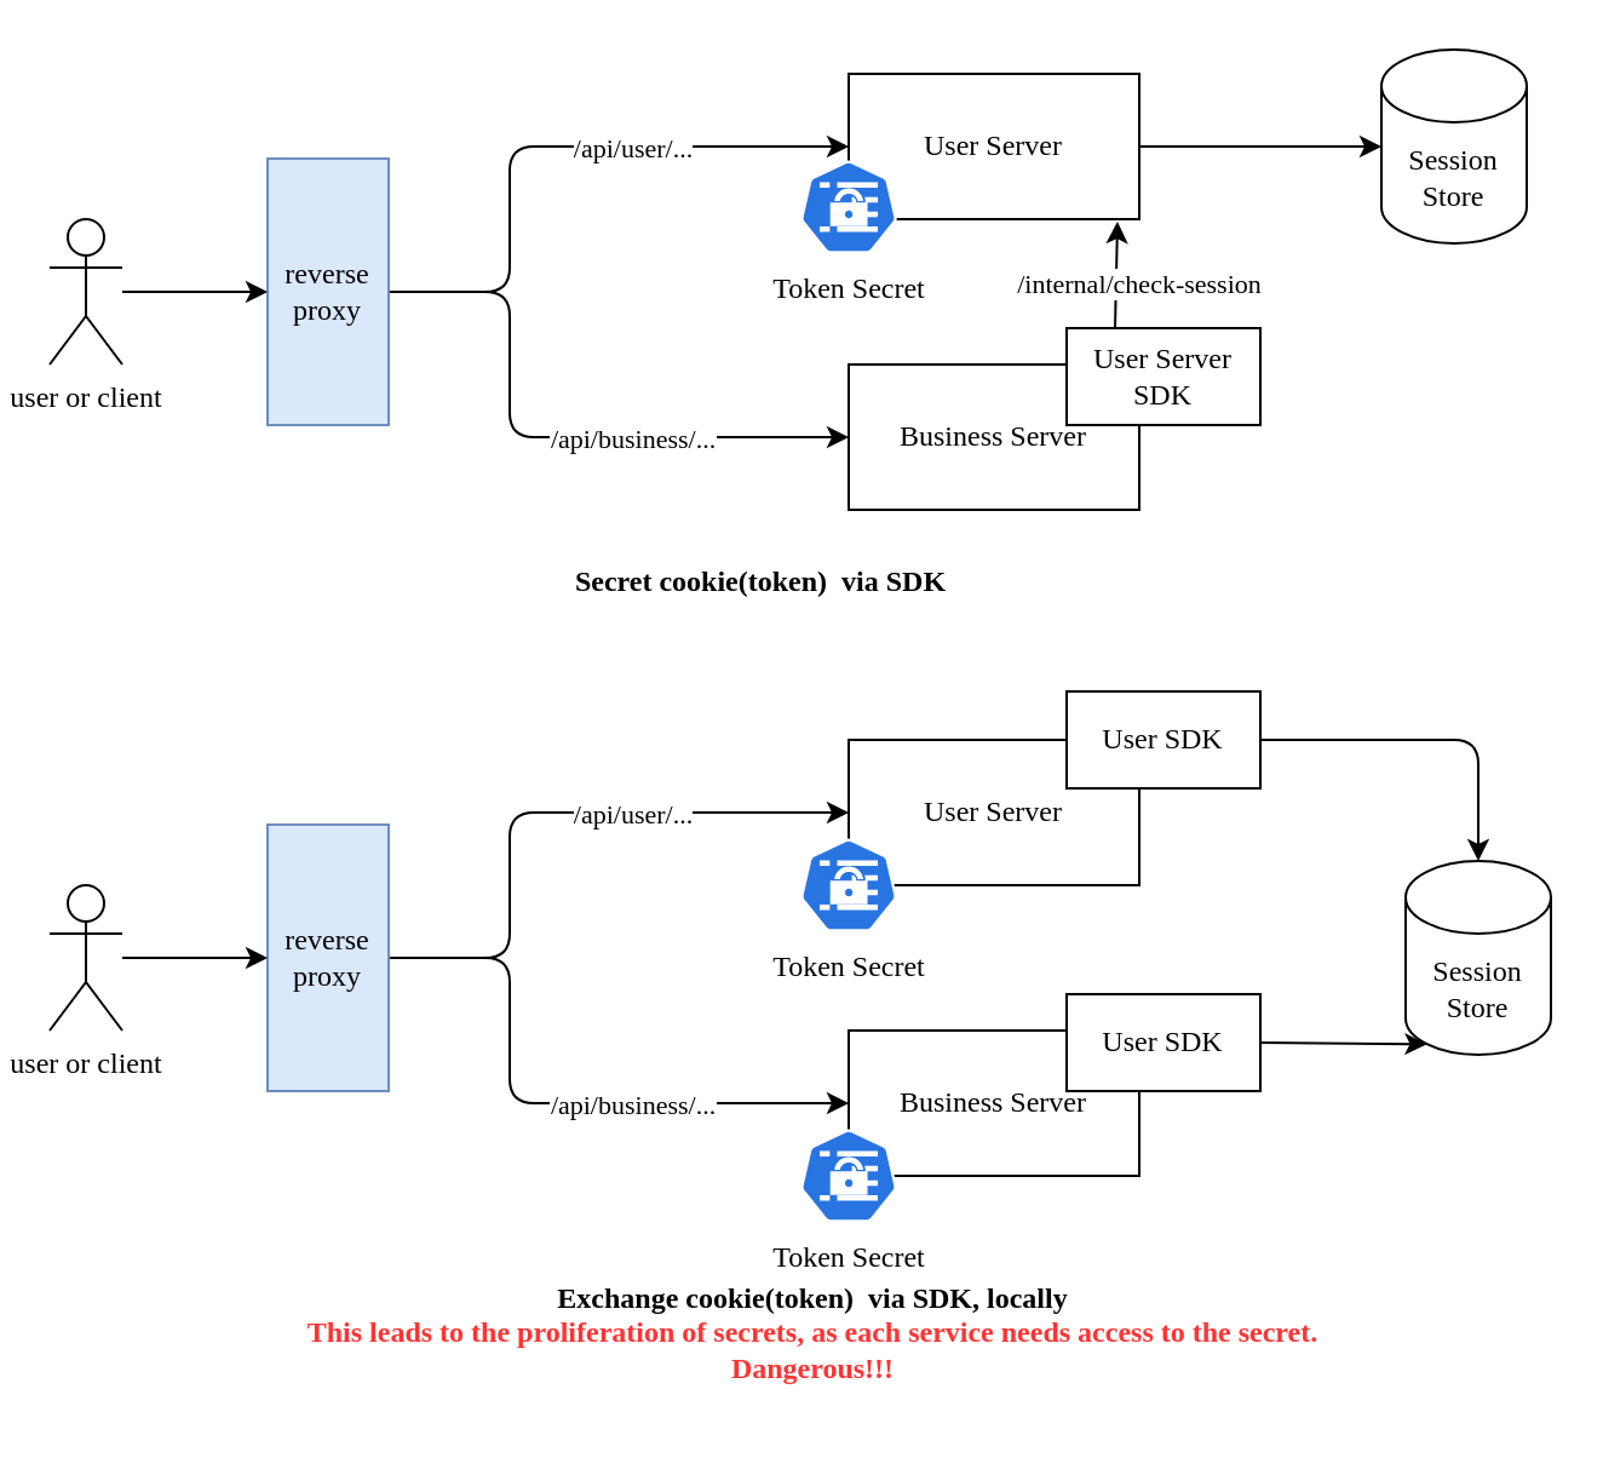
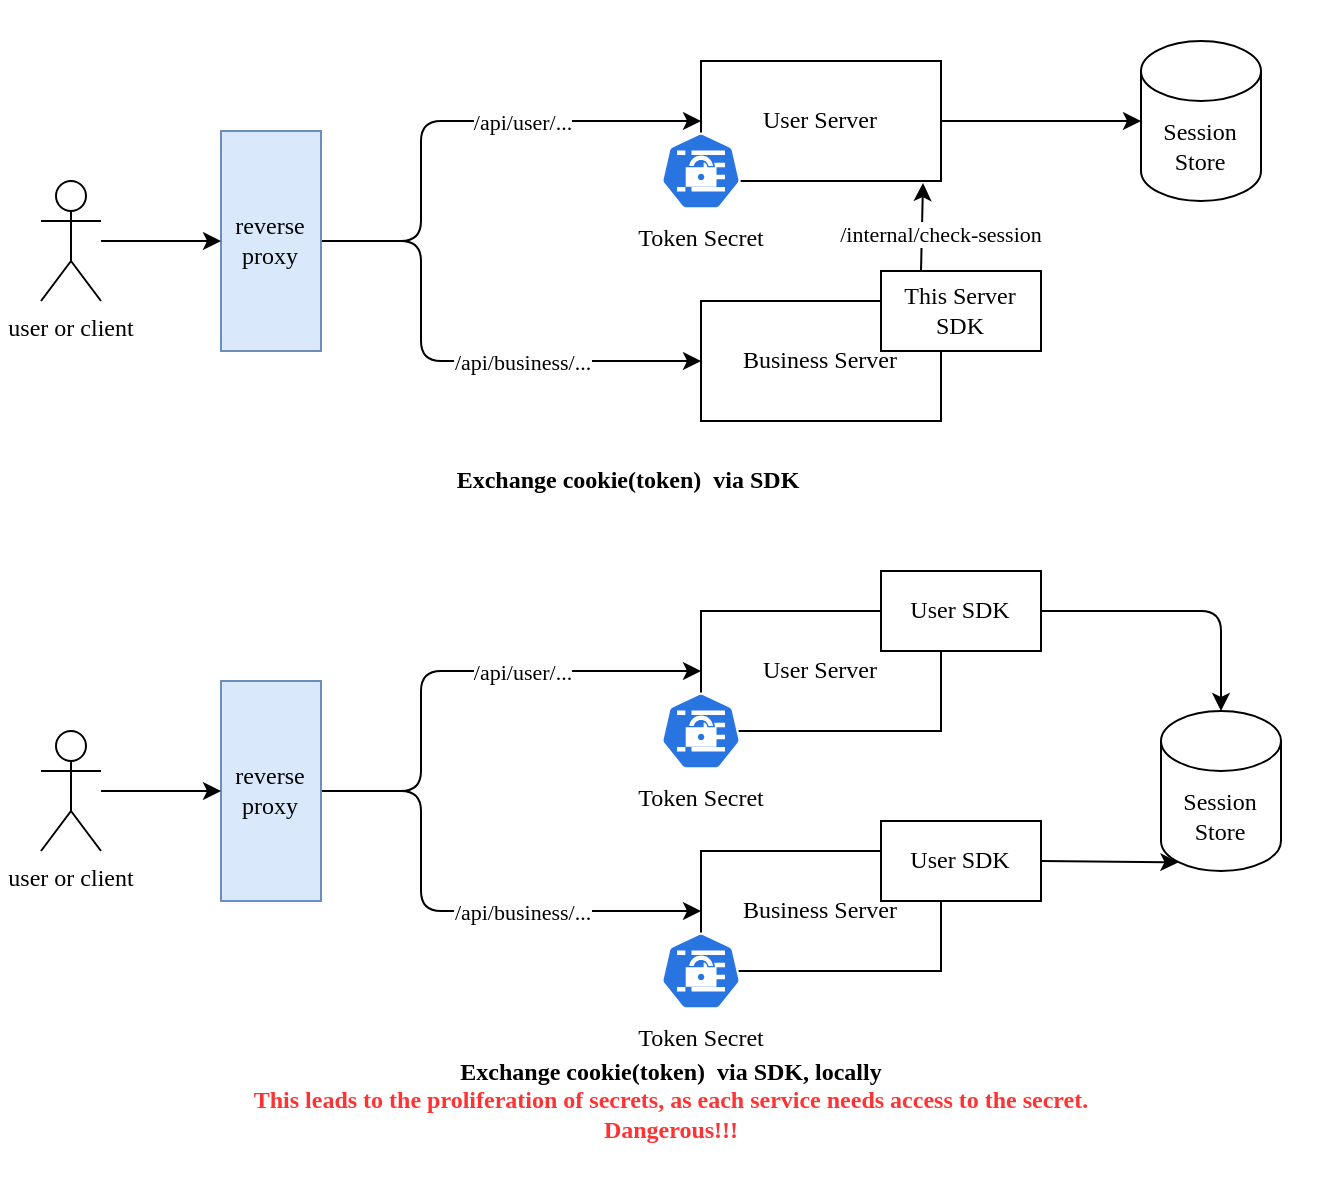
  <mxCell id="0" />
  <mxCell id="1" parent="0" />
  <mxCell id="2" style="edgeStyle=orthogonalEdgeStyle;html=1;exitX=1;exitY=0.5;exitDx=0;exitDy=0;entryX=0;entryY=0.5;entryDx=0;entryDy=0;fontFamily=Comic Sans MS;" parent="1" source="6" target="10" edge="1"><mxGeometry relative="1" as="geometry"><mxPoint x="240" y="65" as="targetPoint" /><Array as="points"><mxPoint x="210" y="120" /><mxPoint x="210" y="60" /></Array></mxGeometry></mxCell>
  <mxCell id="3" value="/api/user/..." style="edgeLabel;html=1;align=center;verticalAlign=middle;resizable=0;points=[];fontFamily=Comic Sans MS;" parent="2" vertex="1" connectable="0"><mxGeometry x="0.224" y="-2" relative="1" as="geometry"><mxPoint x="7" y="-2" as="offset" /></mxGeometry></mxCell>
  <mxCell id="4" style="edgeStyle=orthogonalEdgeStyle;html=1;exitX=1;exitY=0.5;exitDx=0;exitDy=0;entryX=0;entryY=0.5;entryDx=0;entryDy=0;fontFamily=Comic Sans MS;" parent="1" source="6" target="13" edge="1"><mxGeometry relative="1" as="geometry"><mxPoint x="220" y="215" as="targetPoint" /><Array as="points"><mxPoint x="210" y="120" /><mxPoint x="210" y="180" /></Array></mxGeometry></mxCell>
  <mxCell id="5" value="/api/business/..." style="edgeLabel;html=1;align=center;verticalAlign=middle;resizable=0;points=[];fontFamily=Comic Sans MS;" parent="4" vertex="1" connectable="0"><mxGeometry x="0.056" y="-1" relative="1" as="geometry"><mxPoint x="28" y="-1" as="offset" /></mxGeometry></mxCell>
  <mxCell id="6" value="reverse proxy" style="rounded=0;whiteSpace=wrap;html=1;fontFamily=Comic Sans MS;fillColor=#dae8fc;strokeColor=#6c8ebf;" parent="1" vertex="1"><mxGeometry x="110" y="65" width="50" height="110" as="geometry" /></mxCell>
  <mxCell id="7" value="" style="edgeStyle=none;html=1;fontFamily=Comic Sans MS;" parent="1" source="8" target="6" edge="1"><mxGeometry relative="1" as="geometry" /></mxCell>
  <mxCell id="8" value="user or client" style="shape=umlActor;verticalLabelPosition=bottom;verticalAlign=top;html=1;outlineConnect=0;fontFamily=Comic Sans MS;" parent="1" vertex="1"><mxGeometry x="20" y="90" width="30" height="60" as="geometry" /></mxCell>
  <mxCell id="9" value="" style="edgeStyle=none;html=1;fontFamily=Comic Sans MS;" edge="1" parent="1" source="10" target="31"><mxGeometry relative="1" as="geometry" /></mxCell>
  <mxCell id="10" value="User Server" style="rounded=0;whiteSpace=wrap;html=1;fontFamily=Comic Sans MS;" parent="1" vertex="1"><mxGeometry x="350" y="30" width="120" height="60" as="geometry" /></mxCell>
  <mxCell id="11" value="" style="edgeStyle=none;html=1;fontFamily=Comic Sans MS;exitX=0.25;exitY=0;exitDx=0;exitDy=0;entryX=0.925;entryY=1.017;entryDx=0;entryDy=0;entryPerimeter=0;" parent="1" source="14" target="10" edge="1"><mxGeometry relative="1" as="geometry" /></mxCell>
  <mxCell id="12" value="/internal/check-session" style="edgeLabel;html=1;align=center;verticalAlign=middle;resizable=0;points=[];fontFamily=Comic Sans MS;" parent="11" vertex="1" connectable="0"><mxGeometry x="0.433" y="-4" relative="1" as="geometry"><mxPoint x="5" y="13" as="offset" /></mxGeometry></mxCell>
  <mxCell id="13" value="Business Server" style="rounded=0;whiteSpace=wrap;html=1;fontFamily=Comic Sans MS;" parent="1" vertex="1"><mxGeometry x="350" y="150" width="120" height="60" as="geometry" /></mxCell>
- <mxCell id="14" value="User Server SDK" style="whiteSpace=wrap;html=1;fontFamily=Comic Sans MS;" vertex="1" parent="1"><mxGeometry x="440" y="135" width="80" height="40" as="geometry" /></mxCell>
- <mxCell id="15" value="Secret cookie(token)&amp;nbsp; via SDK&amp;nbsp;" style="text;html=1;align=center;verticalAlign=middle;resizable=0;points=[];autosize=1;strokeColor=none;fillColor=none;fontFamily=Comic Sans MS;fontStyle=1" vertex="1" parent="1"><mxGeometry x="205" y="225" width="220" height="30" as="geometry" /></mxCell>
+ <mxCell id="14" value="This Server SDK" style="whiteSpace=wrap;html=1;fontFamily=Comic Sans MS;" vertex="1" parent="1"><mxGeometry x="440" y="135" width="80" height="40" as="geometry" /></mxCell>
+ <mxCell id="15" value="Exchange cookie(token)&amp;nbsp; via SDK&amp;nbsp;" style="text;html=1;align=center;verticalAlign=middle;resizable=0;points=[];autosize=1;strokeColor=none;fillColor=none;fontFamily=Comic Sans MS;fontStyle=1" vertex="1" parent="1"><mxGeometry x="205" y="225" width="220" height="30" as="geometry" /></mxCell>
  <mxCell id="16" style="edgeStyle=orthogonalEdgeStyle;html=1;exitX=1;exitY=0.5;exitDx=0;exitDy=0;entryX=0;entryY=0.5;entryDx=0;entryDy=0;fontFamily=Comic Sans MS;" edge="1" parent="1" source="20" target="23"><mxGeometry relative="1" as="geometry"><mxPoint x="240" y="340" as="targetPoint" /><Array as="points"><mxPoint x="210" y="395" /><mxPoint x="210" y="335" /></Array></mxGeometry></mxCell>
  <mxCell id="17" value="/api/user/..." style="edgeLabel;html=1;align=center;verticalAlign=middle;resizable=0;points=[];fontFamily=Comic Sans MS;" vertex="1" connectable="0" parent="16"><mxGeometry x="0.224" y="-2" relative="1" as="geometry"><mxPoint x="7" y="-2" as="offset" /></mxGeometry></mxCell>
  <mxCell id="18" style="edgeStyle=orthogonalEdgeStyle;html=1;exitX=1;exitY=0.5;exitDx=0;exitDy=0;entryX=0;entryY=0.5;entryDx=0;entryDy=0;fontFamily=Comic Sans MS;" edge="1" parent="1" source="20" target="24"><mxGeometry relative="1" as="geometry"><mxPoint x="220" y="490" as="targetPoint" /><Array as="points"><mxPoint x="210" y="395" /><mxPoint x="210" y="455" /></Array></mxGeometry></mxCell>
  <mxCell id="19" value="/api/business/..." style="edgeLabel;html=1;align=center;verticalAlign=middle;resizable=0;points=[];fontFamily=Comic Sans MS;" vertex="1" connectable="0" parent="18"><mxGeometry x="0.056" y="-1" relative="1" as="geometry"><mxPoint x="28" y="-1" as="offset" /></mxGeometry></mxCell>
  <mxCell id="20" value="reverse proxy" style="rounded=0;whiteSpace=wrap;html=1;fontFamily=Comic Sans MS;fillColor=#dae8fc;strokeColor=#6c8ebf;" vertex="1" parent="1"><mxGeometry x="110" y="340" width="50" height="110" as="geometry" /></mxCell>
  <mxCell id="21" value="" style="edgeStyle=none;html=1;fontFamily=Comic Sans MS;" edge="1" parent="1" source="22" target="20"><mxGeometry relative="1" as="geometry" /></mxCell>
  <mxCell id="22" value="user or client" style="shape=umlActor;verticalLabelPosition=bottom;verticalAlign=top;html=1;outlineConnect=0;fontFamily=Comic Sans MS;" vertex="1" parent="1"><mxGeometry x="20" y="365" width="30" height="60" as="geometry" /></mxCell>
  <mxCell id="23" value="User Server" style="rounded=0;whiteSpace=wrap;html=1;fontFamily=Comic Sans MS;" vertex="1" parent="1"><mxGeometry x="350" y="305" width="120" height="60" as="geometry" /></mxCell>
  <mxCell id="24" value="Business Server" style="rounded=0;whiteSpace=wrap;html=1;fontFamily=Comic Sans MS;" vertex="1" parent="1"><mxGeometry x="350" y="425" width="120" height="60" as="geometry" /></mxCell>
  <mxCell id="25" style="edgeStyle=none;html=1;exitX=1;exitY=0.5;exitDx=0;exitDy=0;entryX=0.145;entryY=1;entryDx=0;entryDy=-4.35;entryPerimeter=0;fontFamily=Comic Sans MS;" edge="1" parent="1" source="26" target="30"><mxGeometry relative="1" as="geometry" /></mxCell>
  <mxCell id="26" value="User SDK" style="whiteSpace=wrap;html=1;fontFamily=Comic Sans MS;" vertex="1" parent="1"><mxGeometry x="440" y="410" width="80" height="40" as="geometry" /></mxCell>
  <mxCell id="27" value="Exchange cookie(token)&amp;nbsp; via SDK, locally&lt;br&gt;&lt;font color=&quot;#ff3333&quot;&gt;This leads to the proliferation of secrets, as each service needs access to the secret.&lt;br&gt;Dangerous!!!&lt;br&gt;&lt;/font&gt;" style="text;html=1;align=center;verticalAlign=middle;resizable=0;points=[];autosize=1;strokeColor=none;fillColor=none;fontFamily=Comic Sans MS;fontStyle=1" vertex="1" parent="1"><mxGeometry x="65" y="520" width="540" height="60" as="geometry" /></mxCell>
  <mxCell id="28" style="edgeStyle=none;html=1;exitX=1;exitY=0.5;exitDx=0;exitDy=0;entryX=0.5;entryY=0;entryDx=0;entryDy=0;entryPerimeter=0;fontFamily=Comic Sans MS;" edge="1" parent="1" source="29" target="30"><mxGeometry relative="1" as="geometry"><Array as="points"><mxPoint x="610" y="305" /></Array></mxGeometry></mxCell>
  <mxCell id="29" value="User SDK" style="whiteSpace=wrap;html=1;fontFamily=Comic Sans MS;" vertex="1" parent="1"><mxGeometry x="440" y="285" width="80" height="40" as="geometry" /></mxCell>
  <mxCell id="30" value="Session Store" style="shape=cylinder3;whiteSpace=wrap;html=1;boundedLbl=1;backgroundOutline=1;size=15;fontFamily=Comic Sans MS;" vertex="1" parent="1"><mxGeometry x="580" y="355" width="60" height="80" as="geometry" /></mxCell>
  <mxCell id="31" value="Session Store" style="shape=cylinder3;whiteSpace=wrap;html=1;boundedLbl=1;backgroundOutline=1;size=15;fontFamily=Comic Sans MS;" vertex="1" parent="1"><mxGeometry x="570" y="20" width="60" height="80" as="geometry" /></mxCell>
  <mxCell id="32" value="Token Secret" style="sketch=0;html=1;dashed=0;whitespace=wrap;fillColor=#2875E2;strokeColor=#ffffff;points=[[0.005,0.63,0],[0.1,0.2,0],[0.9,0.2,0],[0.5,0,0],[0.995,0.63,0],[0.72,0.99,0],[0.5,1,0],[0.28,0.99,0]];verticalLabelPosition=bottom;align=center;verticalAlign=top;shape=mxgraph.kubernetes.icon;prIcon=secret;fontFamily=Comic Sans MS;" vertex="1" parent="1"><mxGeometry x="330" y="65" width="40" height="40" as="geometry" /></mxCell>
  <mxCell id="33" value="Token Secret" style="sketch=0;html=1;dashed=0;whitespace=wrap;fillColor=#2875E2;strokeColor=#ffffff;points=[[0.005,0.63,0],[0.1,0.2,0],[0.9,0.2,0],[0.5,0,0],[0.995,0.63,0],[0.72,0.99,0],[0.5,1,0],[0.28,0.99,0]];verticalLabelPosition=bottom;align=center;verticalAlign=top;shape=mxgraph.kubernetes.icon;prIcon=secret;fontFamily=Comic Sans MS;" vertex="1" parent="1"><mxGeometry x="330" y="345" width="40" height="40" as="geometry" /></mxCell>
  <mxCell id="34" value="Token Secret" style="sketch=0;html=1;dashed=0;whitespace=wrap;fillColor=#2875E2;strokeColor=#ffffff;points=[[0.005,0.63,0],[0.1,0.2,0],[0.9,0.2,0],[0.5,0,0],[0.995,0.63,0],[0.72,0.99,0],[0.5,1,0],[0.28,0.99,0]];verticalLabelPosition=bottom;align=center;verticalAlign=top;shape=mxgraph.kubernetes.icon;prIcon=secret;fontFamily=Comic Sans MS;" vertex="1" parent="1"><mxGeometry x="330" y="465" width="40" height="40" as="geometry" /></mxCell>
